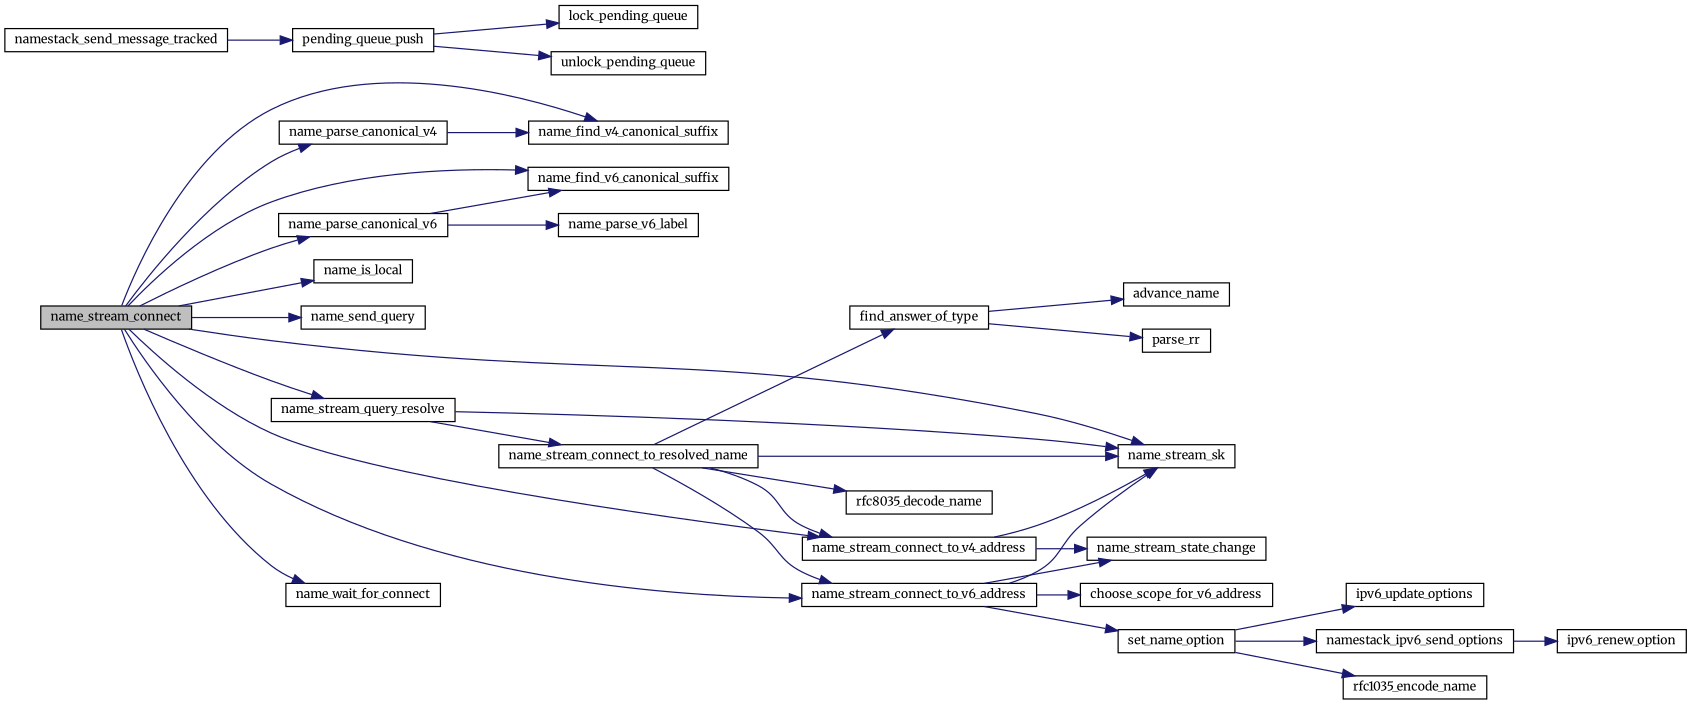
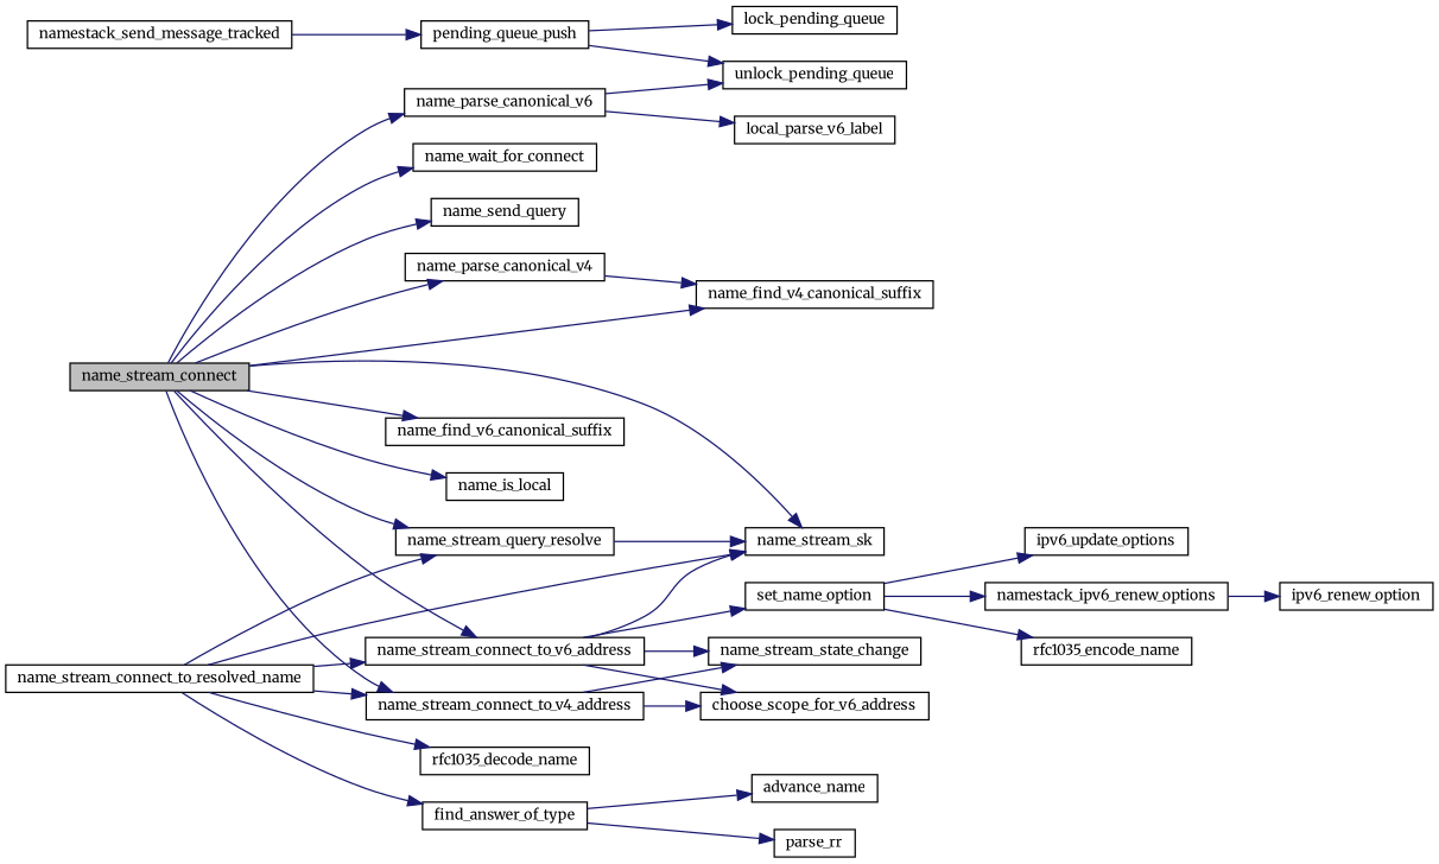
  digraph {
    fontname=Merriweather
    rankdir=LR
    node [color=black fillcolor=white fontname=Merriweather fontsize=10 shape=record style=filled]
    edge [color=midnightblue fontname=Merriweather fontsize=10 labelfontname=FreeSans labelfontsize=10 style=solid]
    n1 [fillcolor=grey75 fontcolor=black height=0.2 label=name_stream_connect width=0.4]
    n2 [height=0.2 label=name_find_v4_canonical_suffix width=0.4]
    n3 [height=0.2 label=name_find_v6_canonical_suffix width=0.4]
    n4 [height=0.2 label=name_is_local width=0.4]
    n5 [height=0.2 label=name_parse_canonical_v4 width=0.4]
    n6 [height=0.2 label=name_parse_canonical_v6 width=0.4]
    n7 [height=0.2 label=name_send_query width=0.4]
    n8 [height=0.2 label=name_stream_connect_to_v4_address width=0.4]
    n9 [height=0.2 label=name_stream_sk width=0.4]
    n10 [height=0.2 label=name_stream_connect_to_v6_address width=0.4]
    n11 [height=0.2 label=name_stream_query_resolve width=0.4]
    n12 [height=0.2 label=name_wait_for_connect width=0.4]
-   n13 [height=0.2 label=name_parse_v6_label width=0.4]
+   n13 [height=0.2 label=local_parse_v6_label width=0.4]
    n14 [height=0.2 label=name_stream_state_change width=0.4]
    n15 [height=0.2 label=choose_scope_for_v6_address width=0.4]
    n16 [height=0.2 label=set_name_option width=0.4]
    n17 [height=0.2 label=name_stream_connect_to_resolved_name width=0.4]
    n18 [height=0.2 label=namestack_send_message_tracked width=0.4]
    n19 [height=0.2 label=pending_queue_push width=0.4]
    n20 [height=0.2 label=lock_pending_queue width=0.4]
    n21 [height=0.2 label=unlock_pending_queue width=0.4]
    n22 [height=0.2 label=ipv6_update_options width=0.4]
-   n23 [height=0.2 label=namestack_ipv6_send_options width=0.4]
+   n23 [height=0.2 label=namestack_ipv6_renew_options width=0.4]
    n24 [height=0.2 label=rfc1035_encode_name width=0.4]
    n25 [height=0.2 label=ipv6_renew_option width=0.4]
    n26 [height=0.2 label=find_answer_of_type width=0.4]
-   n27 [height=0.2 label=rfc8035_decode_name width=0.4]
+   n27 [height=0.2 label=rfc1035_decode_name width=0.4]
    n28 [height=0.2 label=advance_name width=0.4]
    n29 [height=0.2 label=parse_rr width=0.4]
    n1 -> n2
    n1 -> n3
    n1 -> n4
    n1 -> n5
    n1 -> n6
    n1 -> n7
    n1 -> n8
    n1 -> n9
    n1 -> n10
    n1 -> n11
    n1 -> n12
    n5 -> n2
-   n6 -> n3
+   n6 -> n21
    n6 -> n13
-   n8 -> n9
+   n8 -> n15
    n8 -> n14
    n10 -> n9
    n10 -> n14
    n10 -> n15
    n10 -> n16
    n11 -> n9
-   n11 -> n17
+   n17 -> n11
    n16 -> n22
    n16 -> n23
    n16 -> n24
    n17 -> n8
    n17 -> n9
    n17 -> n10
    n17 -> n26
    n17 -> n27
    n18 -> n19
    n19 -> n20
    n19 -> n21
    n23 -> n25
    n26 -> n28
    n26 -> n29
  }
